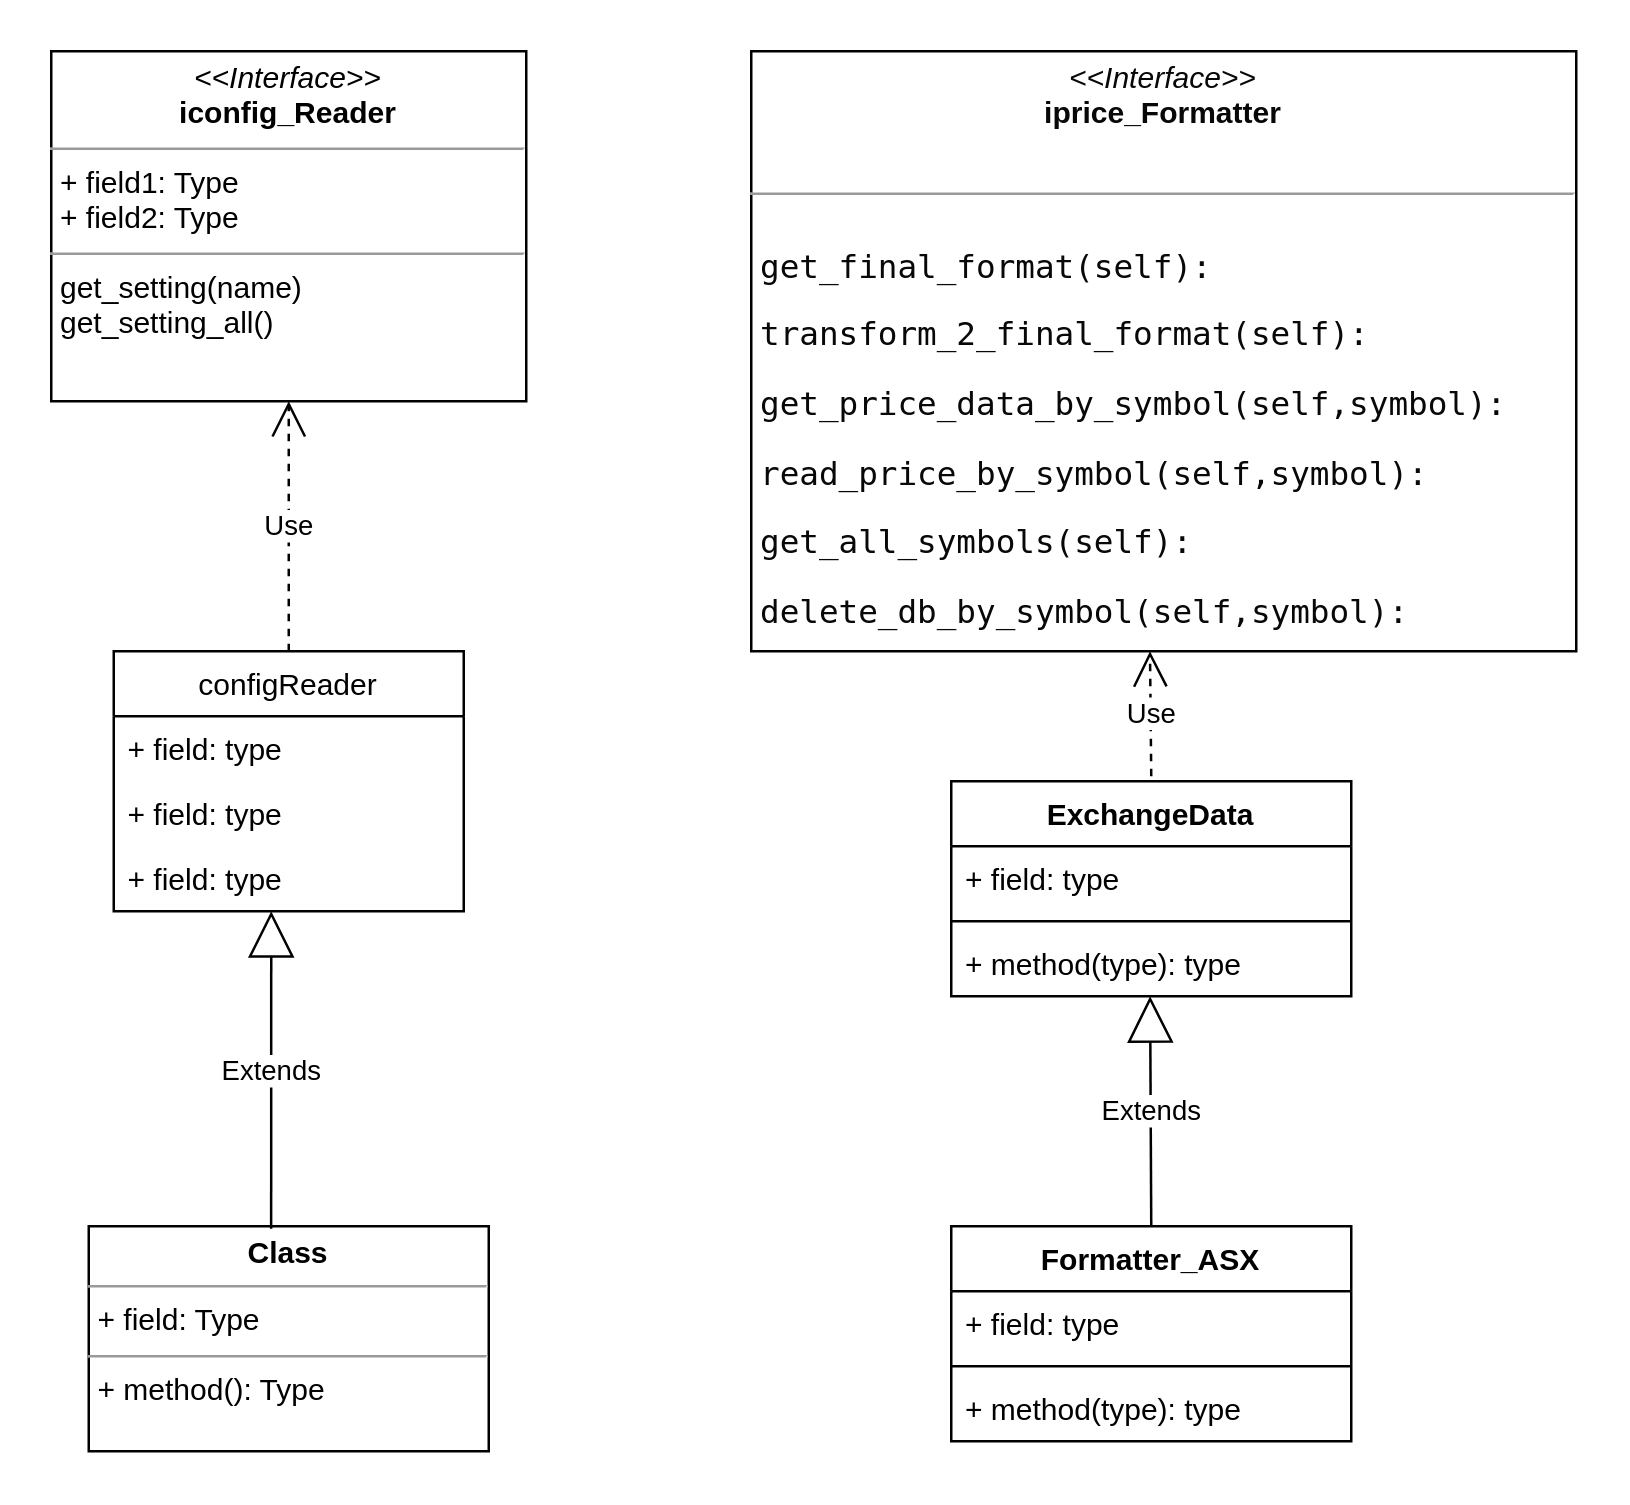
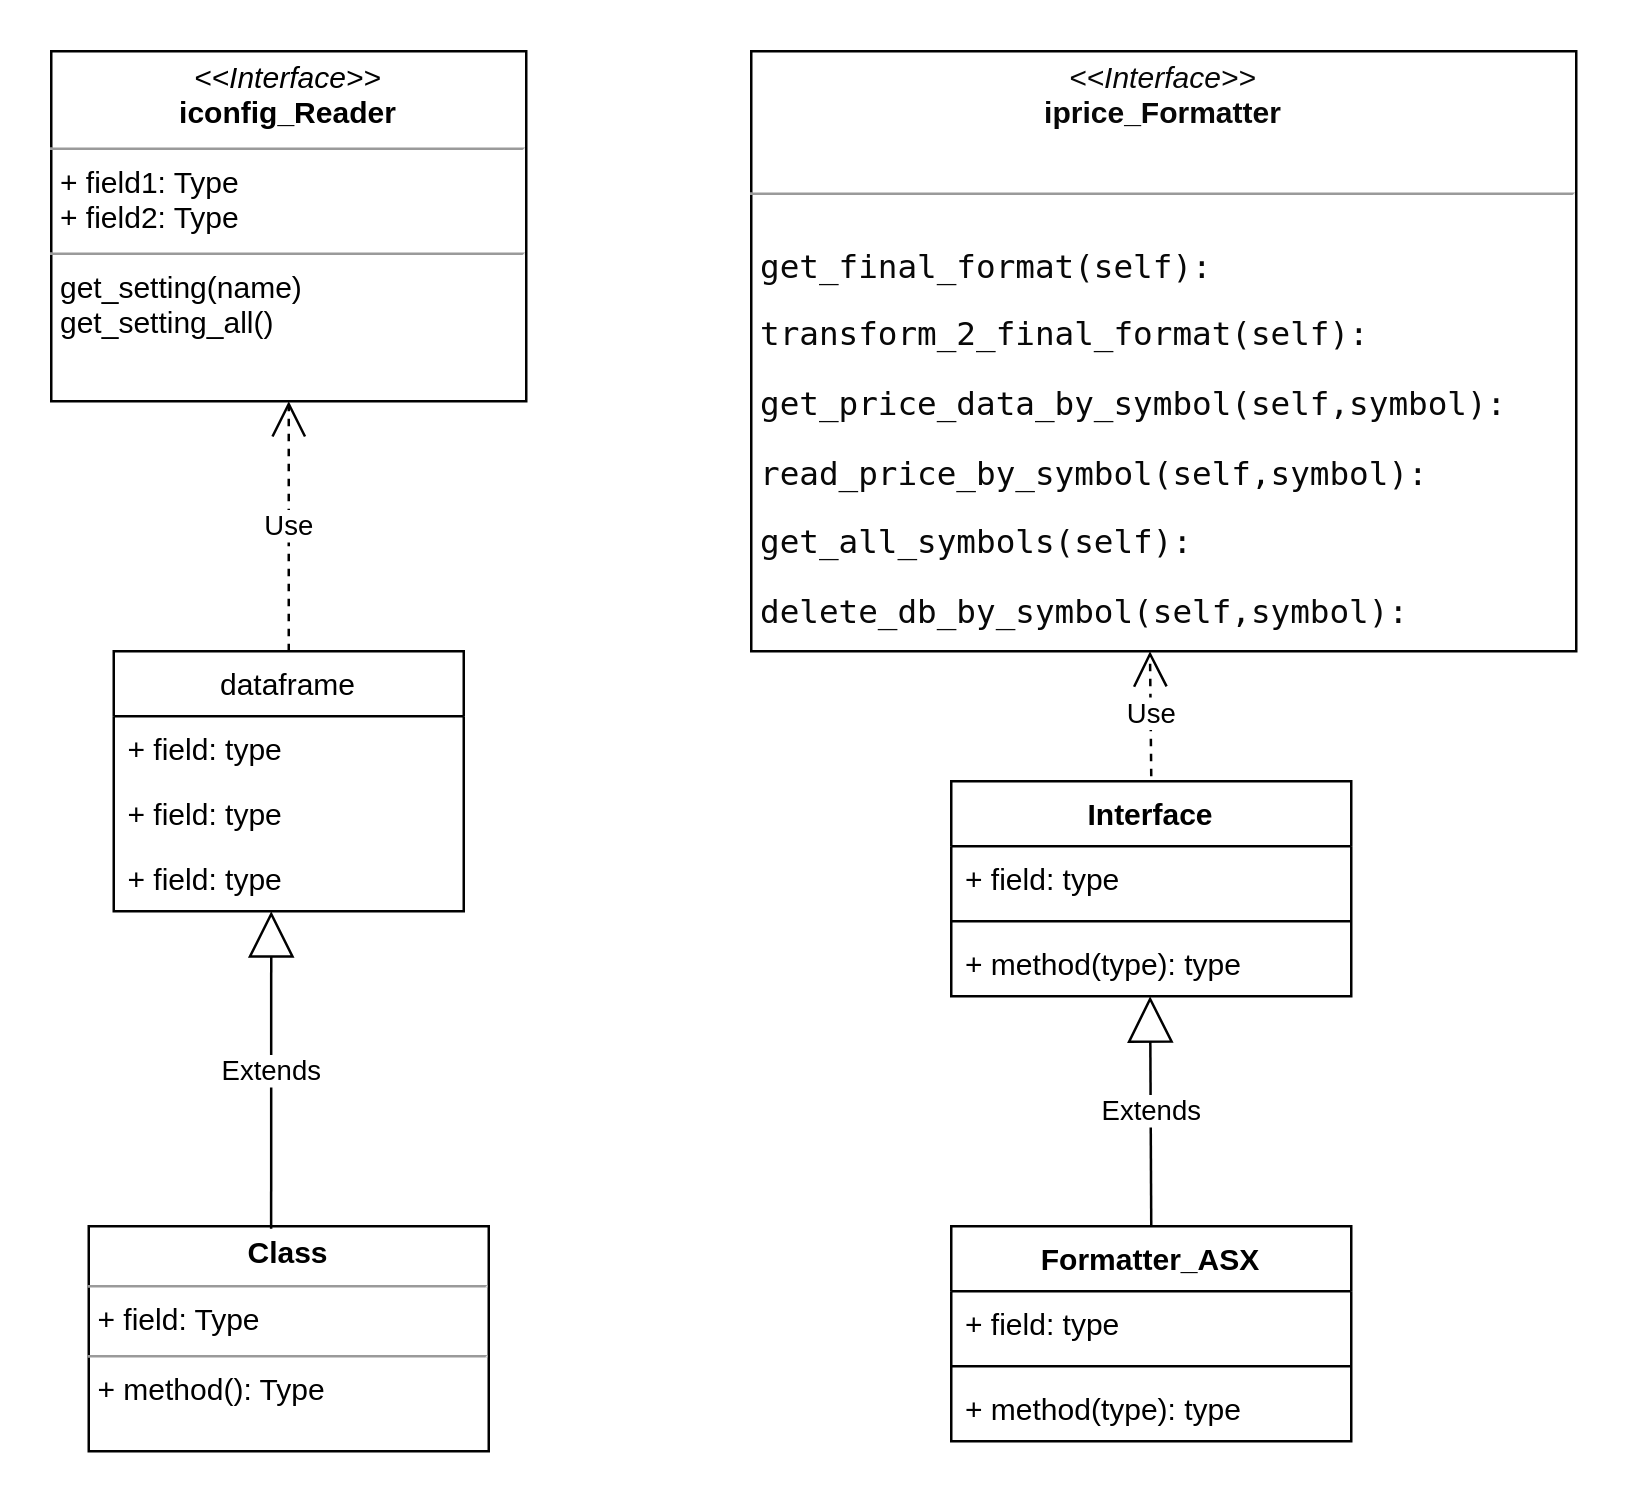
  <mxCell id="0" />
  <mxCell id="1" parent="0" />
  <mxCell id="2" value="&lt;p style=&quot;margin: 0px ; margin-top: 4px ; text-align: center&quot;&gt;&lt;i&gt;&amp;lt;&amp;lt;Interface&amp;gt;&amp;gt;&lt;/i&gt;&lt;br&gt;&lt;b&gt;iconfig_Reader&lt;/b&gt;&lt;/p&gt;&lt;hr size=&quot;1&quot;&gt;&lt;p style=&quot;margin: 0px ; margin-left: 4px&quot;&gt;+ field1: Type&lt;br&gt;+ field2: Type&lt;/p&gt;&lt;hr size=&quot;1&quot;&gt;&lt;p style=&quot;margin: 0px ; margin-left: 4px&quot;&gt;get_setting(name)&lt;/p&gt;&lt;p style=&quot;margin: 0px ; margin-left: 4px&quot;&gt;get_setting_all()&lt;/p&gt;&lt;p style=&quot;margin: 0px ; margin-left: 4px&quot;&gt;&lt;br&gt;&lt;/p&gt;" style="verticalAlign=top;align=left;overflow=fill;fontSize=12;fontFamily=Helvetica;html=1;" vertex="1" parent="1"><mxGeometry x="20" y="20" width="190" height="140" as="geometry" /></mxCell>
- <mxCell id="3" value="configReader" style="swimlane;fontStyle=0;childLayout=stackLayout;horizontal=1;startSize=26;fillColor=none;horizontalStack=0;resizeParent=1;resizeParentMax=0;resizeLast=0;collapsible=1;marginBottom=0;" vertex="1" parent="1"><mxGeometry x="45" y="260" width="140" height="104" as="geometry" /></mxCell>
+ <mxCell id="3" value="dataframe" style="swimlane;fontStyle=0;childLayout=stackLayout;horizontal=1;startSize=26;fillColor=none;horizontalStack=0;resizeParent=1;resizeParentMax=0;resizeLast=0;collapsible=1;marginBottom=0;" vertex="1" parent="1"><mxGeometry x="45" y="260" width="140" height="104" as="geometry" /></mxCell>
  <mxCell id="4" value="+ field: type" style="text;strokeColor=none;fillColor=none;align=left;verticalAlign=top;spacingLeft=4;spacingRight=4;overflow=hidden;rotatable=0;points=[[0,0.5],[1,0.5]];portConstraint=eastwest;" vertex="1" parent="3"><mxGeometry y="26" width="140" height="26" as="geometry" /></mxCell>
  <mxCell id="5" value="+ field: type" style="text;strokeColor=none;fillColor=none;align=left;verticalAlign=top;spacingLeft=4;spacingRight=4;overflow=hidden;rotatable=0;points=[[0,0.5],[1,0.5]];portConstraint=eastwest;" vertex="1" parent="3"><mxGeometry y="52" width="140" height="26" as="geometry" /></mxCell>
  <mxCell id="6" value="+ field: type" style="text;strokeColor=none;fillColor=none;align=left;verticalAlign=top;spacingLeft=4;spacingRight=4;overflow=hidden;rotatable=0;points=[[0,0.5],[1,0.5]];portConstraint=eastwest;" vertex="1" parent="3"><mxGeometry y="78" width="140" height="26" as="geometry" /></mxCell>
  <mxCell id="7" value="Use" style="endArrow=open;endSize=12;dashed=1;html=1;entryX=0.5;entryY=1;entryDx=0;entryDy=0;" edge="1" parent="1" source="3" target="2"><mxGeometry width="160" relative="1" as="geometry"><mxPoint x="-30" y="160" as="sourcePoint" /><mxPoint x="130" y="160" as="targetPoint" /></mxGeometry></mxCell>
  <mxCell id="8" value="&lt;p style=&quot;margin:0px;margin-top:4px;text-align:center;&quot;&gt;&lt;b&gt;Class&lt;/b&gt;&lt;/p&gt;&lt;hr size=&quot;1&quot;/&gt;&lt;p style=&quot;margin:0px;margin-left:4px;&quot;&gt;+ field: Type&lt;/p&gt;&lt;hr size=&quot;1&quot;/&gt;&lt;p style=&quot;margin:0px;margin-left:4px;&quot;&gt;+ method(): Type&lt;/p&gt;" style="verticalAlign=top;align=left;overflow=fill;fontSize=12;fontFamily=Helvetica;html=1;" vertex="1" parent="1"><mxGeometry x="35" y="490" width="160" height="90" as="geometry" /></mxCell>
  <mxCell id="9" value="Extends" style="endArrow=block;endSize=16;endFill=0;html=1;exitX=0.456;exitY=0.011;exitDx=0;exitDy=0;exitPerimeter=0;entryX=0.45;entryY=1;entryDx=0;entryDy=0;entryPerimeter=0;" edge="1" parent="1" source="8" target="6"><mxGeometry width="160" relative="1" as="geometry"><mxPoint x="240" y="400" as="sourcePoint" /><mxPoint x="400" y="400" as="targetPoint" /></mxGeometry></mxCell>
  <mxCell id="10" value="&lt;p style=&quot;margin: 0px ; margin-top: 4px ; text-align: center&quot;&gt;&lt;font color=&quot;#080808&quot;&gt;&lt;i&gt;&amp;lt;&amp;lt;Interface&amp;gt;&amp;gt;&lt;/i&gt;&lt;br&gt;&lt;b&gt;iprice_Formatter&lt;/b&gt;&lt;/font&gt;&lt;/p&gt;&lt;p style=&quot;margin: 0px ; margin-top: 4px ; text-align: center&quot;&gt;&lt;b&gt;&lt;font color=&quot;#080808&quot;&gt;&lt;br&gt;&lt;/font&gt;&lt;/b&gt;&lt;/p&gt;&lt;hr size=&quot;1&quot;&gt;&lt;p style=&quot;margin: 0px ; margin-left: 4px&quot;&gt;&lt;br&gt;&lt;/p&gt;&lt;p style=&quot;margin: 0px ; margin-left: 4px&quot;&gt;&lt;font color=&quot;#080808&quot;&gt;&lt;span style=&quot;font-size: 13.067px&quot;&gt;&lt;font face=&quot;jetbrains mono, monospace&quot;&gt;get_final_format(self):&lt;/font&gt;&lt;/span&gt;&lt;/font&gt;&lt;/p&gt;&lt;p style=&quot;margin-left: 4px&quot;&gt;&lt;font face=&quot;jetbrains mono, monospace&quot; color=&quot;#080808&quot;&gt;&lt;span style=&quot;font-size: 13.067px&quot;&gt;transform_2_final_format(self):&lt;/span&gt;&lt;/font&gt;&lt;/p&gt;&lt;p style=&quot;margin-left: 4px&quot;&gt;&lt;font face=&quot;jetbrains mono, monospace&quot; color=&quot;#080808&quot;&gt;&lt;span style=&quot;font-size: 13.067px&quot;&gt;get_price_data_by_symbol(self,symbol):&lt;/span&gt;&lt;/font&gt;&lt;/p&gt;&lt;p style=&quot;margin-left: 4px&quot;&gt;&lt;font face=&quot;jetbrains mono, monospace&quot; color=&quot;#080808&quot;&gt;&lt;span style=&quot;font-size: 13.067px&quot;&gt;read_price_by_symbol(self,symbol):&lt;/span&gt;&lt;/font&gt;&lt;/p&gt;&lt;p style=&quot;margin-left: 4px&quot;&gt;&lt;font face=&quot;jetbrains mono, monospace&quot; color=&quot;#080808&quot;&gt;&lt;span style=&quot;font-size: 13.067px&quot;&gt;get_all_symbols(self):&lt;/span&gt;&lt;/font&gt;&lt;/p&gt;&lt;p style=&quot;margin-left: 4px&quot;&gt;&lt;font face=&quot;jetbrains mono, monospace&quot; color=&quot;#080808&quot;&gt;&lt;span style=&quot;font-size: 13.067px&quot;&gt;delete_db_by_symbol(self,symbol):&lt;/span&gt;&lt;/font&gt;&lt;/p&gt;&lt;p style=&quot;margin-left: 4px&quot;&gt;&lt;font face=&quot;jetbrains mono, monospace&quot; color=&quot;#080808&quot;&gt;&lt;span style=&quot;font-size: 13.067px&quot;&gt;write_db_by_symbol(self,dataframe,symbol):&lt;/span&gt;&lt;/font&gt;&lt;/p&gt;&lt;p style=&quot;margin: 0px ; margin-left: 4px&quot;&gt;&lt;br&gt;&lt;/p&gt;" style="verticalAlign=top;align=left;overflow=fill;fontSize=12;fontFamily=Helvetica;html=1;" vertex="1" parent="1"><mxGeometry x="300" y="20" width="330" height="240" as="geometry" /></mxCell>
- <mxCell id="11" value="ExchangeData" style="swimlane;fontStyle=1;align=center;verticalAlign=top;childLayout=stackLayout;horizontal=1;startSize=26;horizontalStack=0;resizeParent=1;resizeParentMax=0;resizeLast=0;collapsible=1;marginBottom=0;" vertex="1" parent="1"><mxGeometry x="380" y="312" width="160" height="86" as="geometry" /></mxCell>
+ <mxCell id="11" value="Interface" style="swimlane;fontStyle=1;align=center;verticalAlign=top;childLayout=stackLayout;horizontal=1;startSize=26;horizontalStack=0;resizeParent=1;resizeParentMax=0;resizeLast=0;collapsible=1;marginBottom=0;" vertex="1" parent="1"><mxGeometry x="380" y="312" width="160" height="86" as="geometry" /></mxCell>
  <mxCell id="12" value="+ field: type" style="text;strokeColor=none;fillColor=none;align=left;verticalAlign=top;spacingLeft=4;spacingRight=4;overflow=hidden;rotatable=0;points=[[0,0.5],[1,0.5]];portConstraint=eastwest;" vertex="1" parent="11"><mxGeometry y="26" width="160" height="26" as="geometry" /></mxCell>
  <mxCell id="13" value="" style="line;strokeWidth=1;fillColor=none;align=left;verticalAlign=middle;spacingTop=-1;spacingLeft=3;spacingRight=3;rotatable=0;labelPosition=right;points=[];portConstraint=eastwest;" vertex="1" parent="11"><mxGeometry y="52" width="160" height="8" as="geometry" /></mxCell>
  <mxCell id="14" value="+ method(type): type" style="text;strokeColor=none;fillColor=none;align=left;verticalAlign=top;spacingLeft=4;spacingRight=4;overflow=hidden;rotatable=0;points=[[0,0.5],[1,0.5]];portConstraint=eastwest;" vertex="1" parent="11"><mxGeometry y="60" width="160" height="26" as="geometry" /></mxCell>
  <mxCell id="15" value="Use" style="endArrow=open;endSize=12;dashed=1;html=1;entryX=0.5;entryY=1;entryDx=0;entryDy=0;" edge="1" parent="1"><mxGeometry width="160" relative="1" as="geometry"><mxPoint x="460" y="310" as="sourcePoint" /><mxPoint x="459.5" y="260" as="targetPoint" /><Array as="points" /></mxGeometry></mxCell>
  <mxCell id="16" value="Formatter_ASX" style="swimlane;fontStyle=1;align=center;verticalAlign=top;childLayout=stackLayout;horizontal=1;startSize=26;horizontalStack=0;resizeParent=1;resizeParentMax=0;resizeLast=0;collapsible=1;marginBottom=0;" vertex="1" parent="1"><mxGeometry x="380" y="490" width="160" height="86" as="geometry" /></mxCell>
  <mxCell id="17" value="+ field: type" style="text;strokeColor=none;fillColor=none;align=left;verticalAlign=top;spacingLeft=4;spacingRight=4;overflow=hidden;rotatable=0;points=[[0,0.5],[1,0.5]];portConstraint=eastwest;" vertex="1" parent="16"><mxGeometry y="26" width="160" height="26" as="geometry" /></mxCell>
  <mxCell id="18" value="" style="line;strokeWidth=1;fillColor=none;align=left;verticalAlign=middle;spacingTop=-1;spacingLeft=3;spacingRight=3;rotatable=0;labelPosition=right;points=[];portConstraint=eastwest;" vertex="1" parent="16"><mxGeometry y="52" width="160" height="8" as="geometry" /></mxCell>
  <mxCell id="19" value="+ method(type): type" style="text;strokeColor=none;fillColor=none;align=left;verticalAlign=top;spacingLeft=4;spacingRight=4;overflow=hidden;rotatable=0;points=[[0,0.5],[1,0.5]];portConstraint=eastwest;" vertex="1" parent="16"><mxGeometry y="60" width="160" height="26" as="geometry" /></mxCell>
  <mxCell id="20" value="Extends" style="endArrow=block;endSize=16;endFill=0;html=1;exitX=0.5;exitY=0;exitDx=0;exitDy=0;entryX=0.45;entryY=1;entryDx=0;entryDy=0;entryPerimeter=0;" edge="1" parent="1" source="16"><mxGeometry width="160" relative="1" as="geometry"><mxPoint x="459.5" y="479.99" as="sourcePoint" /><mxPoint x="459.54" y="398" as="targetPoint" /></mxGeometry></mxCell>
